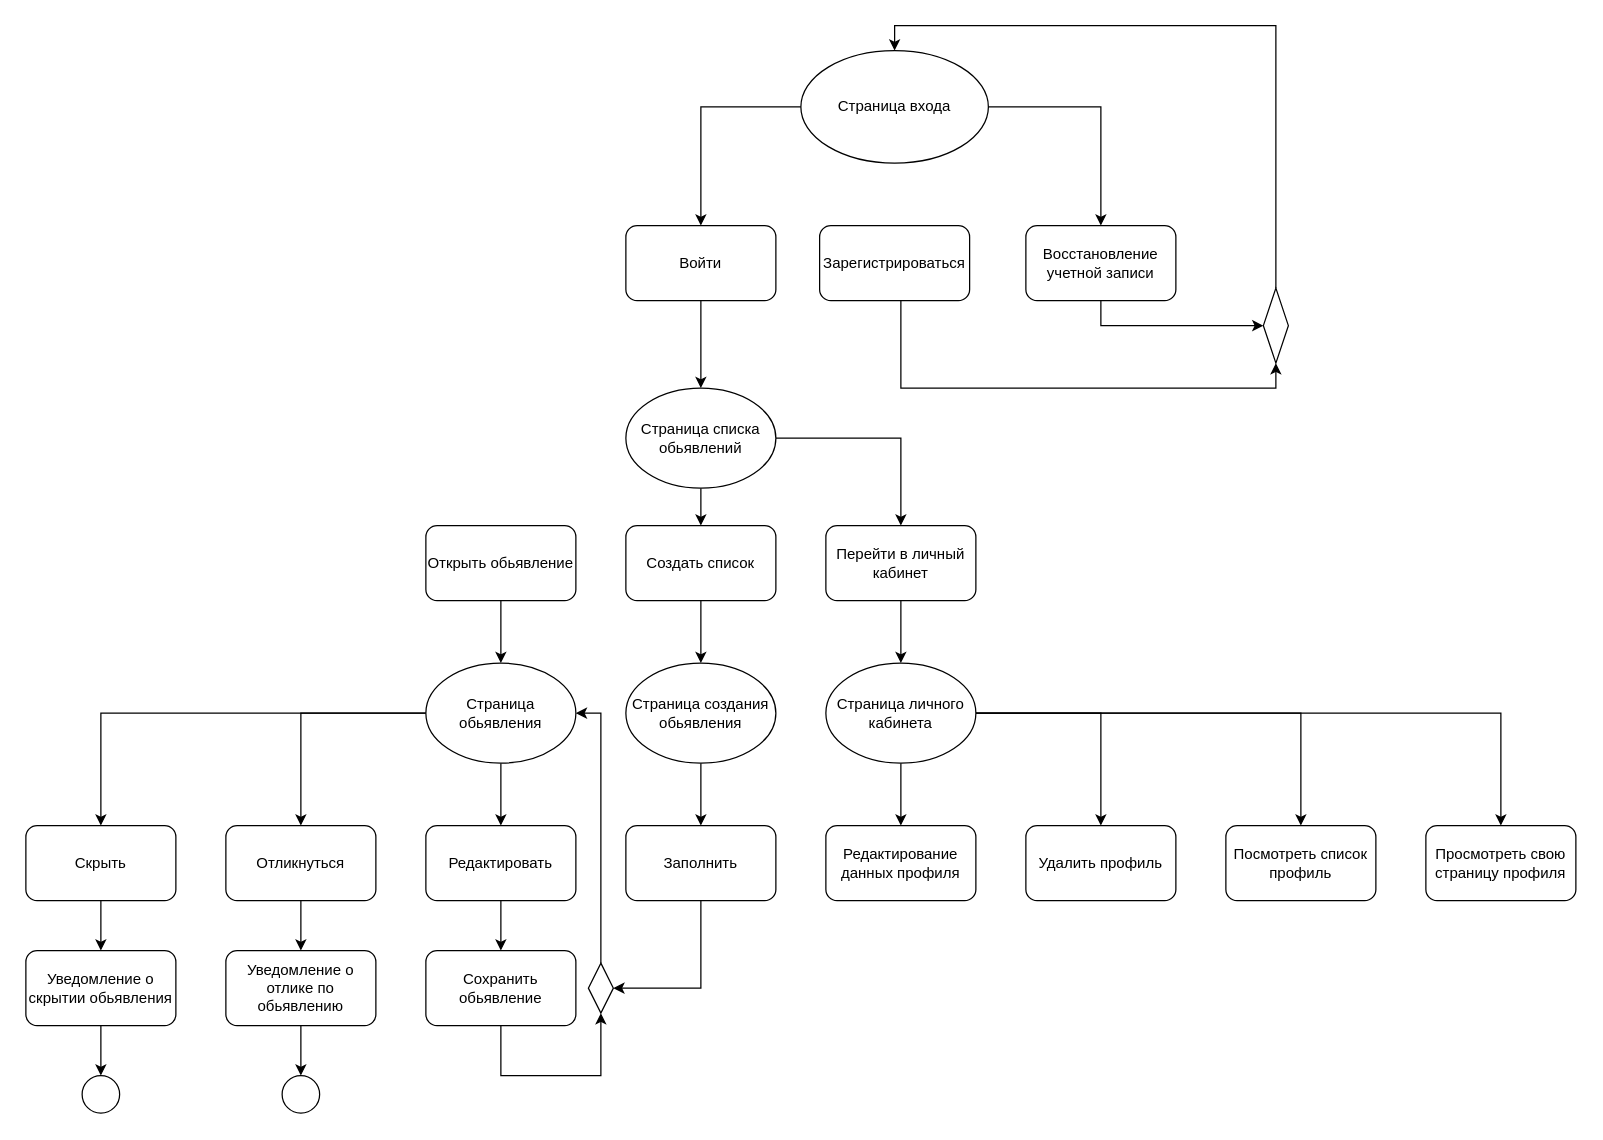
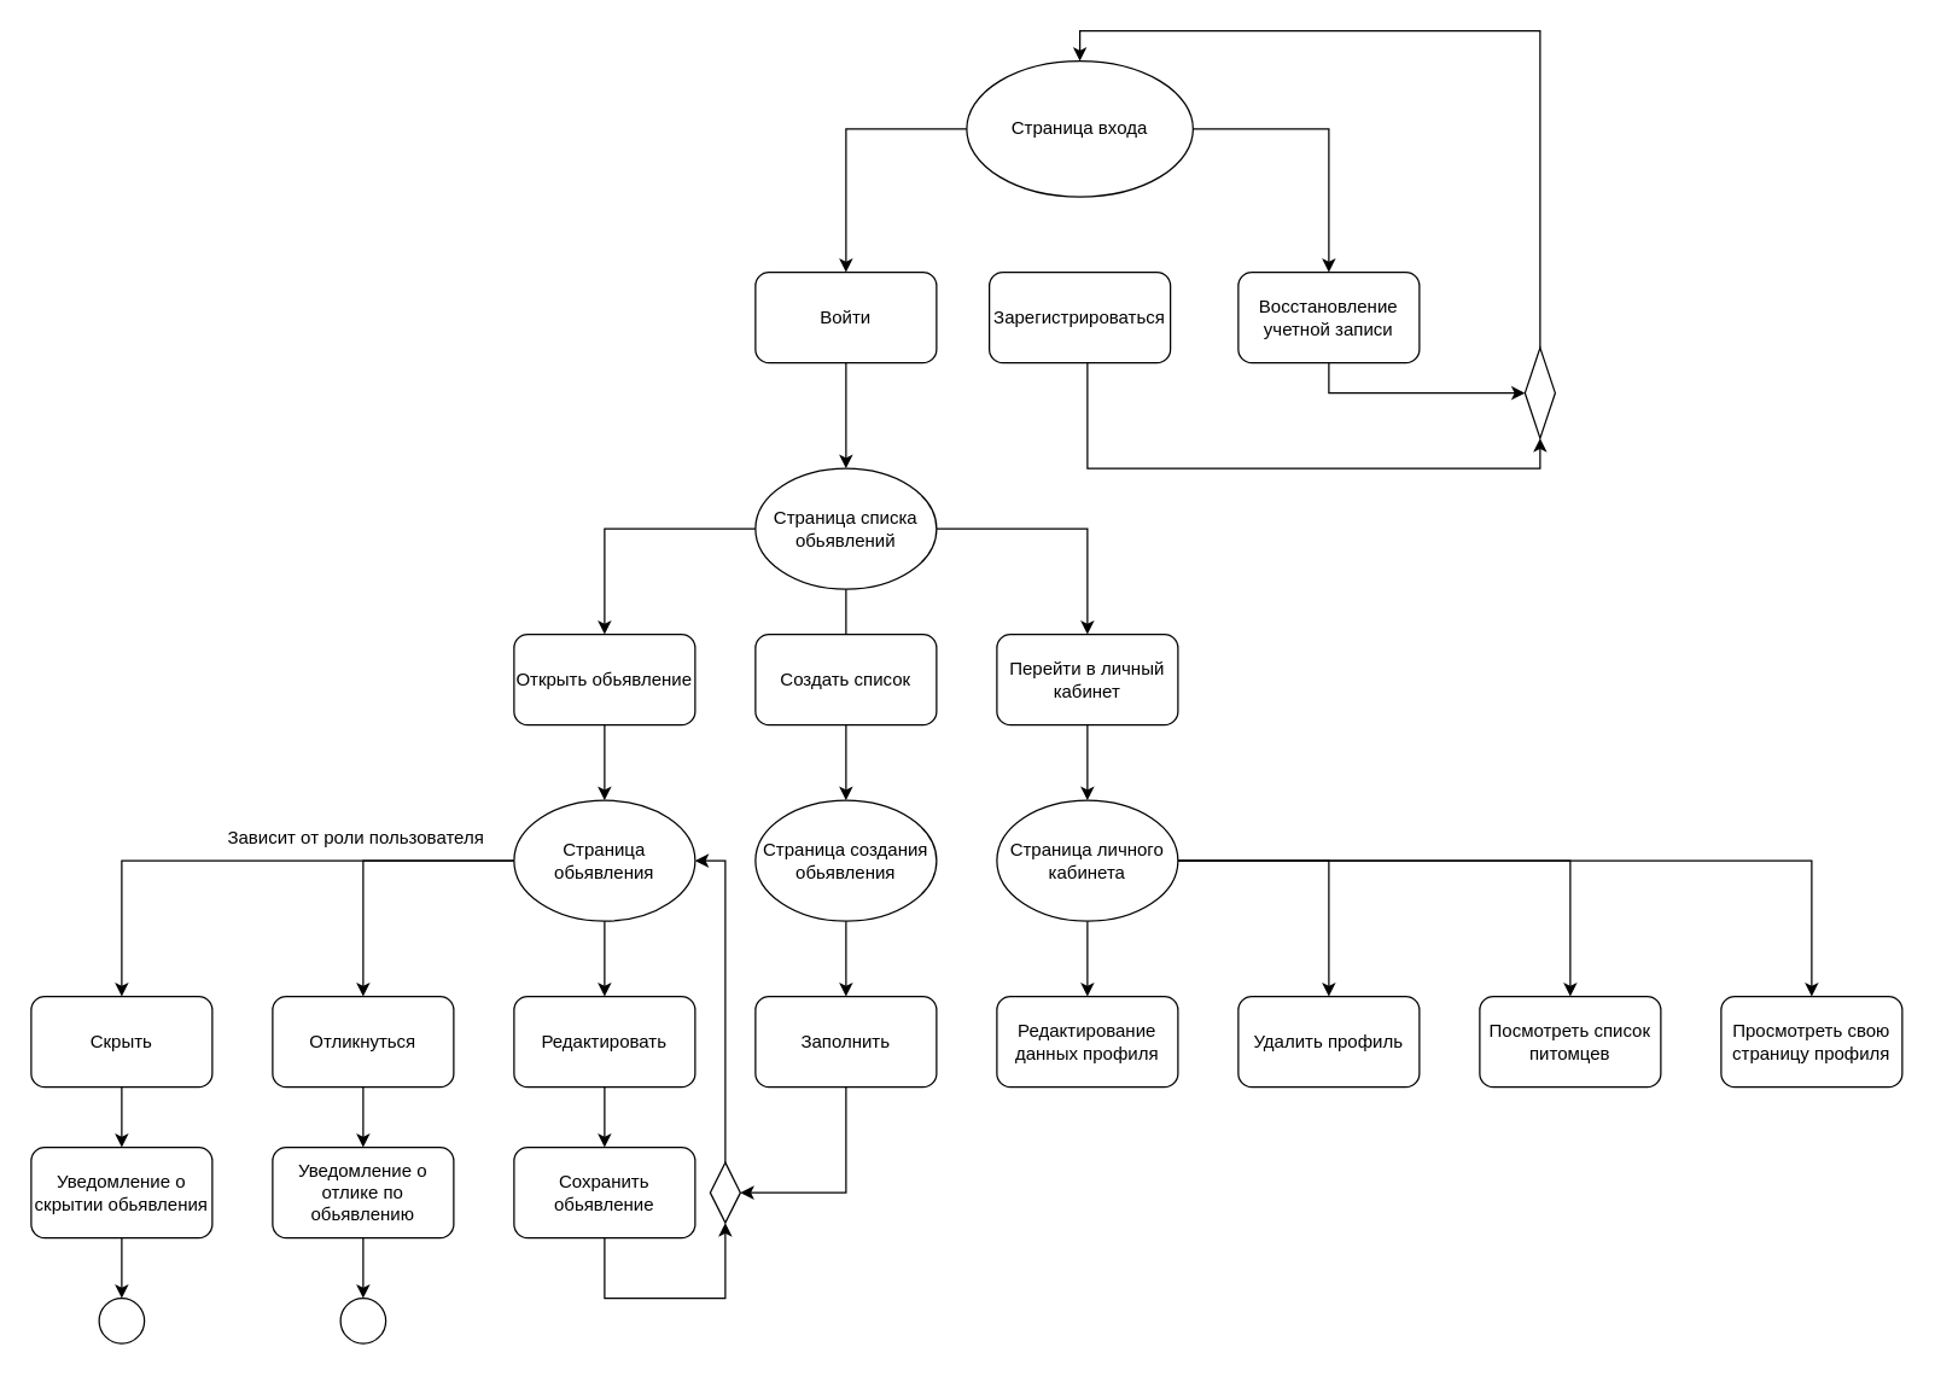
  <mxCell id="0" />
  <mxCell id="1" parent="0" />
  <mxCell id="2" style="edgeStyle=orthogonalEdgeStyle;rounded=0;orthogonalLoop=1;jettySize=auto;html=1;entryX=0.5;entryY=1;entryDx=0;entryDy=0;" edge="1" parent="1" source="3" target="12"><mxGeometry relative="1" as="geometry"><Array as="points"><mxPoint x="720" y="310" /><mxPoint x="1020" y="310" /></Array></mxGeometry></mxCell>
  <mxCell id="3" value="Зарегистрироваться" style="rounded=1;whiteSpace=wrap;html=1;" vertex="1" parent="1"><mxGeometry x="655" y="180" width="120" height="60" as="geometry" /></mxCell>
  <mxCell id="4" style="edgeStyle=orthogonalEdgeStyle;rounded=0;orthogonalLoop=1;jettySize=auto;html=1;entryX=0.5;entryY=0;entryDx=0;entryDy=0;" edge="1" parent="1" source="6" target="8"><mxGeometry relative="1" as="geometry" /></mxCell>
  <mxCell id="5" style="edgeStyle=orthogonalEdgeStyle;rounded=0;orthogonalLoop=1;jettySize=auto;html=1;entryX=0.5;entryY=0;entryDx=0;entryDy=0;" edge="1" parent="1" source="6" target="10"><mxGeometry relative="1" as="geometry" /></mxCell>
  <mxCell id="6" value="Страница входа" style="ellipse;whiteSpace=wrap;html=1;" vertex="1" parent="1"><mxGeometry x="640" y="40" width="150" height="90" as="geometry" /></mxCell>
  <mxCell id="7" style="edgeStyle=orthogonalEdgeStyle;rounded=0;orthogonalLoop=1;jettySize=auto;html=1;entryX=0.5;entryY=0;entryDx=0;entryDy=0;" edge="1" parent="1" source="8" target="16"><mxGeometry relative="1" as="geometry" /></mxCell>
  <mxCell id="8" value="Войти" style="rounded=1;whiteSpace=wrap;html=1;" vertex="1" parent="1"><mxGeometry x="500" y="180" width="120" height="60" as="geometry" /></mxCell>
  <mxCell id="9" style="edgeStyle=orthogonalEdgeStyle;rounded=0;orthogonalLoop=1;jettySize=auto;html=1;entryX=0;entryY=0.5;entryDx=0;entryDy=0;" edge="1" parent="1" source="10" target="12"><mxGeometry relative="1" as="geometry"><Array as="points"><mxPoint x="880" y="260" /></Array></mxGeometry></mxCell>
  <mxCell id="10" value="Восстановление учетной записи" style="rounded=1;whiteSpace=wrap;html=1;" vertex="1" parent="1"><mxGeometry x="820" y="180" width="120" height="60" as="geometry" /></mxCell>
  <mxCell id="11" style="edgeStyle=orthogonalEdgeStyle;rounded=0;orthogonalLoop=1;jettySize=auto;html=1;entryX=0.5;entryY=0;entryDx=0;entryDy=0;" edge="1" parent="1" source="12" target="6"><mxGeometry relative="1" as="geometry"><Array as="points"><mxPoint x="1020" y="20" /><mxPoint x="715" y="20" /></Array></mxGeometry></mxCell>
  <mxCell id="12" value="" style="rhombus;whiteSpace=wrap;html=1;" vertex="1" parent="1"><mxGeometry x="1010" y="230" width="20" height="60" as="geometry" /></mxCell>
- <mxCell id="14" value="" style="edgeStyle=orthogonalEdgeStyle;rounded=0;orthogonalLoop=1;jettySize=auto;html=1;" edge="1" parent="1" source="16" target="22"><mxGeometry relative="1" as="geometry" /></mxCell>
+ <mxCell id="13" style="edgeStyle=orthogonalEdgeStyle;rounded=0;orthogonalLoop=1;jettySize=auto;html=1;entryX=0.5;entryY=0;entryDx=0;entryDy=0;" edge="1" parent="1" source="16" target="18"><mxGeometry relative="1" as="geometry" /></mxCell>
+ <mxCell id="14" value="" style="edgeStyle=orthogonalEdgeStyle;rounded=0;orthogonalLoop=1;jettySize=auto;html=1;endArrow=none;" edge="1" parent="1" source="16" target="22"><mxGeometry relative="1" as="geometry" /></mxCell>
  <mxCell id="15" style="edgeStyle=orthogonalEdgeStyle;rounded=0;orthogonalLoop=1;jettySize=auto;html=1;entryX=0.5;entryY=0;entryDx=0;entryDy=0;" edge="1" parent="1" source="16" target="20"><mxGeometry relative="1" as="geometry" /></mxCell>
  <mxCell id="16" value="Страница списка обьявлений" style="ellipse;whiteSpace=wrap;html=1;" vertex="1" parent="1"><mxGeometry x="500" y="310" width="120" height="80" as="geometry" /></mxCell>
  <mxCell id="17" value="" style="edgeStyle=orthogonalEdgeStyle;rounded=0;orthogonalLoop=1;jettySize=auto;html=1;" edge="1" parent="1" source="18" target="26"><mxGeometry relative="1" as="geometry" /></mxCell>
  <mxCell id="18" value="Открыть обьявление" style="rounded=1;whiteSpace=wrap;html=1;" vertex="1" parent="1"><mxGeometry x="340" y="420" width="120" height="60" as="geometry" /></mxCell>
  <mxCell id="19" value="" style="edgeStyle=orthogonalEdgeStyle;rounded=0;orthogonalLoop=1;jettySize=auto;html=1;" edge="1" parent="1" source="20" target="33"><mxGeometry relative="1" as="geometry" /></mxCell>
  <mxCell id="20" value="Перейти в личный кабинет" style="rounded=1;whiteSpace=wrap;html=1;" vertex="1" parent="1"><mxGeometry x="660" y="420" width="120" height="60" as="geometry" /></mxCell>
  <mxCell id="21" value="" style="edgeStyle=orthogonalEdgeStyle;rounded=0;orthogonalLoop=1;jettySize=auto;html=1;" edge="1" parent="1" source="22" target="28"><mxGeometry relative="1" as="geometry" /></mxCell>
  <mxCell id="22" value="Создать список" style="rounded=1;whiteSpace=wrap;html=1;" vertex="1" parent="1"><mxGeometry x="500" y="420" width="120" height="60" as="geometry" /></mxCell>
  <mxCell id="23" value="" style="edgeStyle=orthogonalEdgeStyle;rounded=0;orthogonalLoop=1;jettySize=auto;html=1;" edge="1" parent="1" source="26" target="37"><mxGeometry relative="1" as="geometry" /></mxCell>
  <mxCell id="24" style="edgeStyle=orthogonalEdgeStyle;rounded=0;orthogonalLoop=1;jettySize=auto;html=1;entryX=0.5;entryY=0;entryDx=0;entryDy=0;" edge="1" parent="1" source="26" target="35"><mxGeometry relative="1" as="geometry" /></mxCell>
  <mxCell id="25" style="edgeStyle=orthogonalEdgeStyle;rounded=0;orthogonalLoop=1;jettySize=auto;html=1;entryX=0.5;entryY=0;entryDx=0;entryDy=0;" edge="1" parent="1" source="26" target="39"><mxGeometry relative="1" as="geometry" /></mxCell>
  <mxCell id="26" value="Страница обьявления" style="ellipse;whiteSpace=wrap;html=1;" vertex="1" parent="1"><mxGeometry x="340" y="530" width="120" height="80" as="geometry" /></mxCell>
  <mxCell id="27" value="" style="edgeStyle=orthogonalEdgeStyle;rounded=0;orthogonalLoop=1;jettySize=auto;html=1;" edge="1" parent="1" source="28" target="42"><mxGeometry relative="1" as="geometry" /></mxCell>
  <mxCell id="28" value="Страница создания обьявления" style="ellipse;whiteSpace=wrap;html=1;" vertex="1" parent="1"><mxGeometry x="500" y="530" width="120" height="80" as="geometry" /></mxCell>
  <mxCell id="29" value="" style="edgeStyle=orthogonalEdgeStyle;rounded=0;orthogonalLoop=1;jettySize=auto;html=1;" edge="1" parent="1" source="33" target="53"><mxGeometry relative="1" as="geometry" /></mxCell>
  <mxCell id="30" style="edgeStyle=orthogonalEdgeStyle;rounded=0;orthogonalLoop=1;jettySize=auto;html=1;entryX=0.5;entryY=0;entryDx=0;entryDy=0;" edge="1" parent="1" source="33" target="54"><mxGeometry relative="1" as="geometry" /></mxCell>
  <mxCell id="31" style="edgeStyle=orthogonalEdgeStyle;rounded=0;orthogonalLoop=1;jettySize=auto;html=1;entryX=0.5;entryY=0;entryDx=0;entryDy=0;" edge="1" parent="1" source="33" target="55"><mxGeometry relative="1" as="geometry" /></mxCell>
  <mxCell id="32" style="edgeStyle=orthogonalEdgeStyle;rounded=0;orthogonalLoop=1;jettySize=auto;html=1;entryX=0.5;entryY=0;entryDx=0;entryDy=0;" edge="1" parent="1" source="33" target="56"><mxGeometry relative="1" as="geometry" /></mxCell>
  <mxCell id="33" value="Страница личного кабинета" style="ellipse;whiteSpace=wrap;html=1;" vertex="1" parent="1"><mxGeometry x="660" y="530" width="120" height="80" as="geometry" /></mxCell>
  <mxCell id="34" value="" style="edgeStyle=orthogonalEdgeStyle;rounded=0;orthogonalLoop=1;jettySize=auto;html=1;" edge="1" parent="1" source="35" target="46"><mxGeometry relative="1" as="geometry" /></mxCell>
  <mxCell id="35" value="Отликнуться" style="rounded=1;whiteSpace=wrap;html=1;" vertex="1" parent="1"><mxGeometry x="180" y="660" width="120" height="60" as="geometry" /></mxCell>
  <mxCell id="36" value="" style="edgeStyle=orthogonalEdgeStyle;rounded=0;orthogonalLoop=1;jettySize=auto;html=1;" edge="1" parent="1" source="37" target="50"><mxGeometry relative="1" as="geometry" /></mxCell>
  <mxCell id="37" value="Редактировать" style="rounded=1;whiteSpace=wrap;html=1;" vertex="1" parent="1"><mxGeometry x="340" y="660" width="120" height="60" as="geometry" /></mxCell>
  <mxCell id="38" value="" style="edgeStyle=orthogonalEdgeStyle;rounded=0;orthogonalLoop=1;jettySize=auto;html=1;" edge="1" parent="1" source="39" target="44"><mxGeometry relative="1" as="geometry" /></mxCell>
  <mxCell id="39" value="Скрыть" style="rounded=1;whiteSpace=wrap;html=1;" vertex="1" parent="1"><mxGeometry x="20" y="660" width="120" height="60" as="geometry" /></mxCell>
+ <mxCell id="40" value="Зависит от роли пользователя" style="text;html=1;align=center;verticalAlign=middle;resizable=0;points=[];autosize=1;strokeColor=none;fillColor=none;" vertex="1" parent="1"><mxGeometry x="140" y="540" width="190" height="30" as="geometry" /></mxCell>
  <mxCell id="41" style="edgeStyle=orthogonalEdgeStyle;rounded=0;orthogonalLoop=1;jettySize=auto;html=1;entryX=1;entryY=0.5;entryDx=0;entryDy=0;" edge="1" parent="1" source="42" target="52"><mxGeometry relative="1" as="geometry"><Array as="points"><mxPoint x="560" y="790" /></Array></mxGeometry></mxCell>
  <mxCell id="42" value="Заполнить" style="rounded=1;whiteSpace=wrap;html=1;" vertex="1" parent="1"><mxGeometry x="500" y="660" width="120" height="60" as="geometry" /></mxCell>
  <mxCell id="43" value="" style="edgeStyle=orthogonalEdgeStyle;rounded=0;orthogonalLoop=1;jettySize=auto;html=1;" edge="1" parent="1" source="44" target="47"><mxGeometry relative="1" as="geometry" /></mxCell>
  <mxCell id="44" value="Уведомление о скрытии обьявления" style="whiteSpace=wrap;html=1;rounded=1;" vertex="1" parent="1"><mxGeometry x="20" y="760" width="120" height="60" as="geometry" /></mxCell>
  <mxCell id="45" value="" style="edgeStyle=orthogonalEdgeStyle;rounded=0;orthogonalLoop=1;jettySize=auto;html=1;" edge="1" parent="1" source="46" target="48"><mxGeometry relative="1" as="geometry" /></mxCell>
  <mxCell id="46" value="Уведомление о отлике по обьявлению" style="whiteSpace=wrap;html=1;rounded=1;" vertex="1" parent="1"><mxGeometry x="180" y="760" width="120" height="60" as="geometry" /></mxCell>
  <mxCell id="47" value="" style="ellipse;whiteSpace=wrap;html=1;rounded=1;" vertex="1" parent="1"><mxGeometry x="65" y="860" width="30" height="30" as="geometry" /></mxCell>
  <mxCell id="48" value="" style="ellipse;whiteSpace=wrap;html=1;rounded=1;" vertex="1" parent="1"><mxGeometry x="225" y="860" width="30" height="30" as="geometry" /></mxCell>
  <mxCell id="49" style="edgeStyle=orthogonalEdgeStyle;rounded=0;orthogonalLoop=1;jettySize=auto;html=1;entryX=0.5;entryY=1;entryDx=0;entryDy=0;" edge="1" parent="1" source="50" target="52"><mxGeometry relative="1" as="geometry"><Array as="points"><mxPoint x="400" y="860" /><mxPoint x="480" y="860" /></Array></mxGeometry></mxCell>
  <mxCell id="50" value="Сохранить обьявление" style="rounded=1;whiteSpace=wrap;html=1;" vertex="1" parent="1"><mxGeometry x="340" y="760" width="120" height="60" as="geometry" /></mxCell>
  <mxCell id="51" style="edgeStyle=orthogonalEdgeStyle;rounded=0;orthogonalLoop=1;jettySize=auto;html=1;entryX=1;entryY=0.5;entryDx=0;entryDy=0;" edge="1" parent="1" source="52" target="26"><mxGeometry relative="1" as="geometry"><Array as="points"><mxPoint x="480" y="570" /></Array></mxGeometry></mxCell>
  <mxCell id="52" value="" style="rhombus;whiteSpace=wrap;html=1;" vertex="1" parent="1"><mxGeometry x="470" y="770" width="20" height="40" as="geometry" /></mxCell>
  <mxCell id="53" value="Редактирование данных профиля" style="rounded=1;whiteSpace=wrap;html=1;" vertex="1" parent="1"><mxGeometry x="660" y="660" width="120" height="60" as="geometry" /></mxCell>
  <mxCell id="54" value="Удалить профиль" style="rounded=1;whiteSpace=wrap;html=1;" vertex="1" parent="1"><mxGeometry x="820" y="660" width="120" height="60" as="geometry" /></mxCell>
- <mxCell id="55" value="Посмотреть список профиль" style="rounded=1;whiteSpace=wrap;html=1;" vertex="1" parent="1"><mxGeometry x="980" y="660" width="120" height="60" as="geometry" /></mxCell>
+ <mxCell id="55" value="Посмотреть список питомцев" style="rounded=1;whiteSpace=wrap;html=1;" vertex="1" parent="1"><mxGeometry x="980" y="660" width="120" height="60" as="geometry" /></mxCell>
  <mxCell id="56" value="Просмотреть свою страницу профиля" style="rounded=1;whiteSpace=wrap;html=1;" vertex="1" parent="1"><mxGeometry x="1140" y="660" width="120" height="60" as="geometry" /></mxCell>
